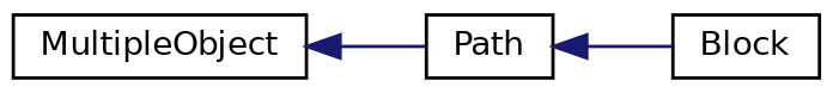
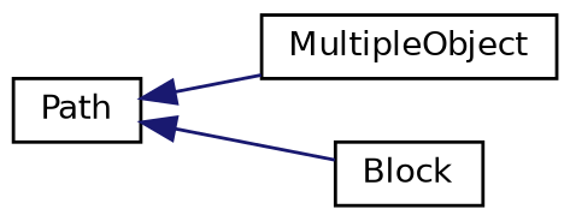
  digraph {
    rankdir=LR
    node [color=black fillcolor=white fontname=Helvetica fontsize=10 shape=record style=filled]
    edge [color=midnightblue dir=back fontname=Helvetica fontsize=10 labelfontname=Helvetica labelfontsize=10 style=solid]
    n1 [height=0.2 label=MultipleObject width=0.4]
    n2 [height=0.2 label=Path width=0.4]
    n3 [height=0.2 label=Block width=0.4]
-   n1 -> n2
+   n2 -> n1
    n2 -> n3
  }
